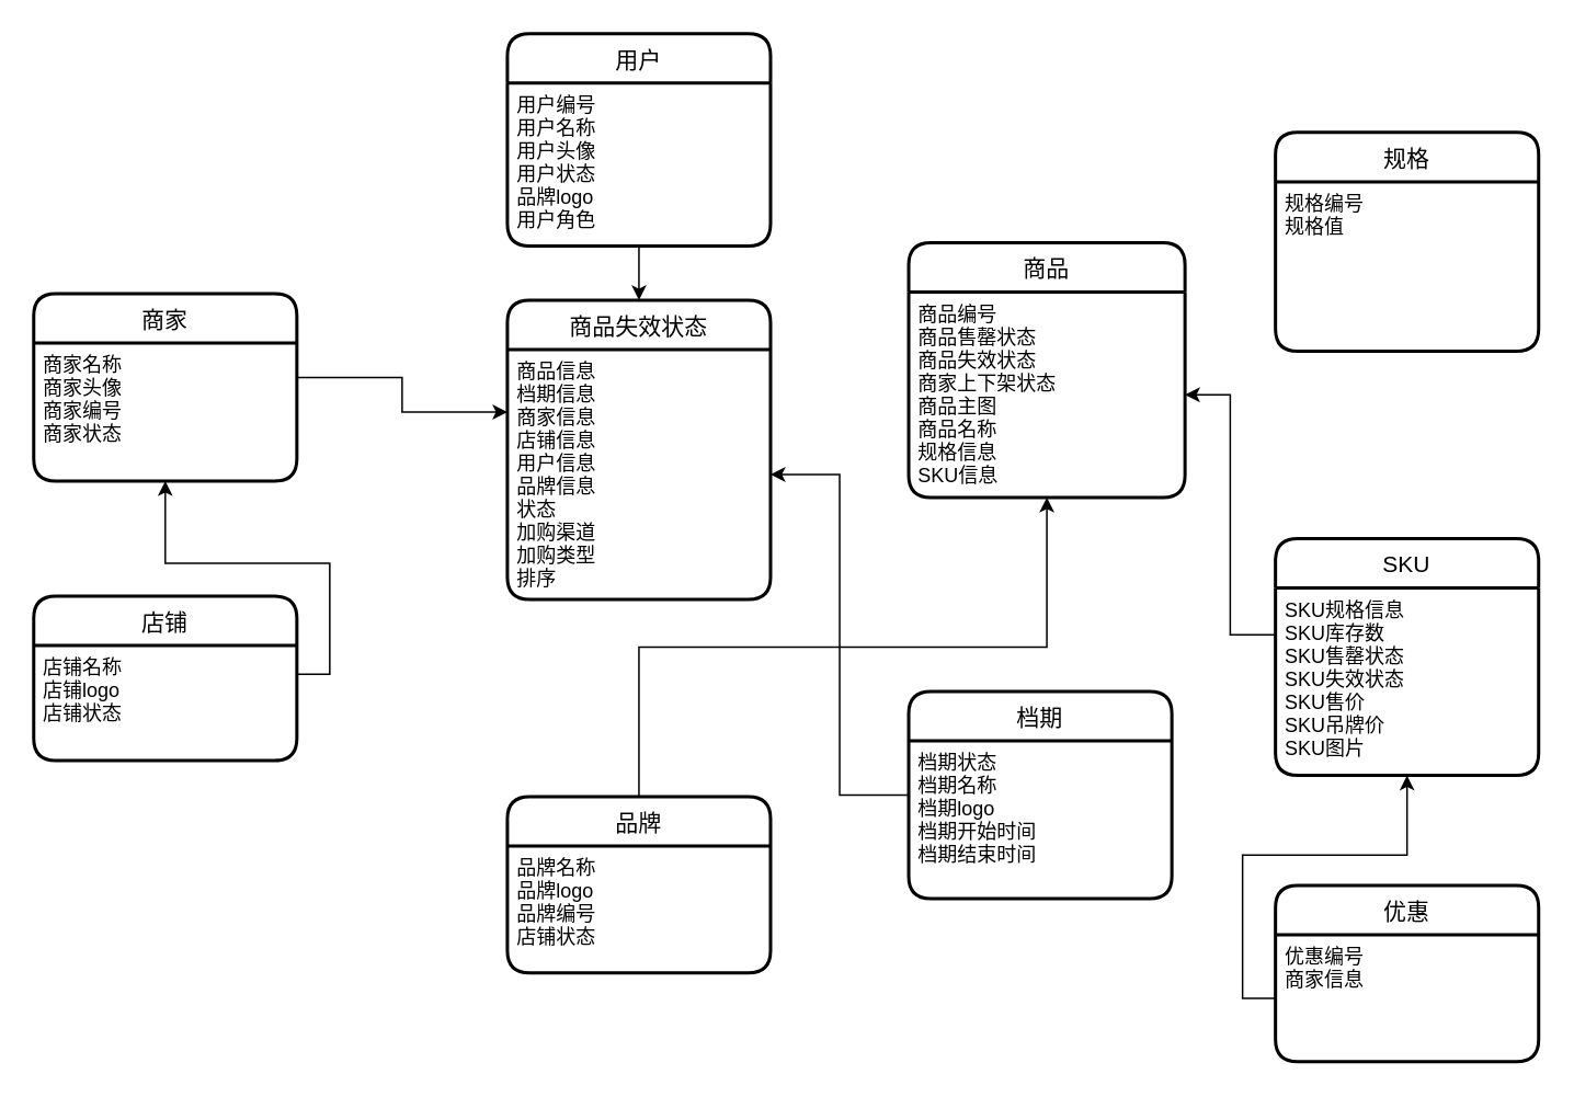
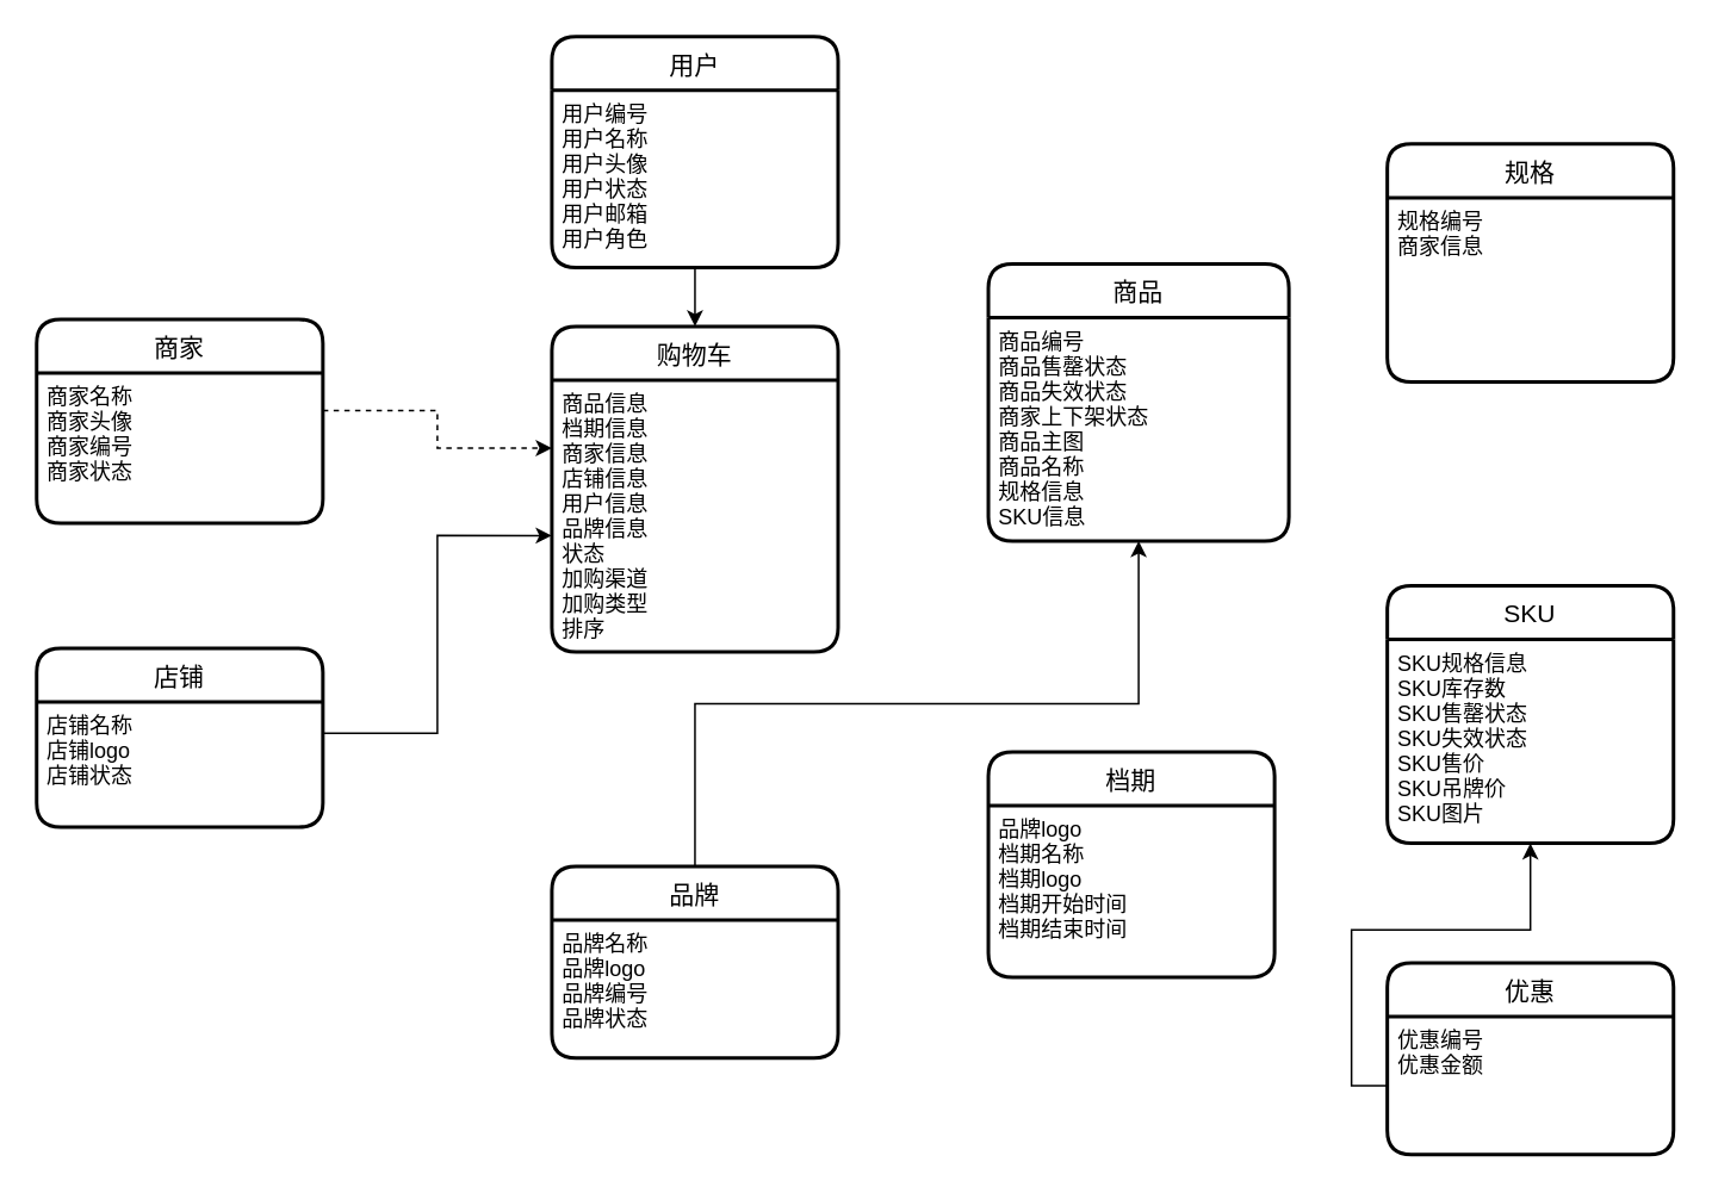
  <mxCell id="0" />
  <mxCell id="1" parent="0" />
- <mxCell id="2" value="商品失效状态" style="swimlane;childLayout=stackLayout;horizontal=1;startSize=30;horizontalStack=0;rounded=1;fontSize=14;fontStyle=0;strokeWidth=2;resizeParent=0;resizeLast=1;shadow=0;dashed=0;align=center;" vertex="1" parent="1"><mxGeometry x="308" y="182" width="160" height="182" as="geometry" /></mxCell>
+ <mxCell id="2" value="购物车" style="swimlane;childLayout=stackLayout;horizontal=1;startSize=30;horizontalStack=0;rounded=1;fontSize=14;fontStyle=0;strokeWidth=2;resizeParent=0;resizeLast=1;shadow=0;dashed=0;align=center;" vertex="1" parent="1"><mxGeometry x="308" y="182" width="160" height="182" as="geometry" /></mxCell>
  <mxCell id="3" value="商品信息&#10;档期信息&#10;商家信息&#10;店铺信息&#10;用户信息&#10;品牌信息&#10;状态&#10;加购渠道&#10;加购类型&#10;排序" style="align=left;strokeColor=none;fillColor=none;spacingLeft=4;fontSize=12;verticalAlign=top;resizable=0;rotatable=0;part=1;" vertex="1" parent="2"><mxGeometry y="30" width="160" height="152" as="geometry" /></mxCell>
  <mxCell id="4" value="商品" style="swimlane;childLayout=stackLayout;horizontal=1;startSize=30;horizontalStack=0;rounded=1;fontSize=14;fontStyle=0;strokeWidth=2;resizeParent=0;resizeLast=1;shadow=0;dashed=0;align=center;" vertex="1" parent="1"><mxGeometry x="552" y="147" width="168" height="155" as="geometry" /></mxCell>
  <mxCell id="5" value="商品编号&#10;商品售罄状态&#10;商品失效状态&#10;商家上下架状态&#10;商品主图&#10;商品名称&#10;规格信息&#10;SKU信息" style="align=left;strokeColor=none;fillColor=none;spacingLeft=4;fontSize=12;verticalAlign=top;resizable=0;rotatable=0;part=1;" vertex="1" parent="4"><mxGeometry y="30" width="168" height="125" as="geometry" /></mxCell>
- <mxCell id="6" style="edgeStyle=orthogonalEdgeStyle;rounded=0;orthogonalLoop=1;jettySize=auto;html=1;exitX=0;exitY=0.5;exitDx=0;exitDy=0;entryX=1;entryY=0.5;entryDx=0;entryDy=0;" edge="1" parent="1" source="7" target="3"><mxGeometry relative="1" as="geometry" /></mxCell>
  <mxCell id="7" value="档期" style="swimlane;childLayout=stackLayout;horizontal=1;startSize=30;horizontalStack=0;rounded=1;fontSize=14;fontStyle=0;strokeWidth=2;resizeParent=0;resizeLast=1;shadow=0;dashed=0;align=center;" vertex="1" parent="1"><mxGeometry x="552" y="420" width="160" height="126" as="geometry" /></mxCell>
- <mxCell id="8" value="档期状态&#10;档期名称&#10;档期logo&#10;档期开始时间&#10;档期结束时间" style="align=left;strokeColor=none;fillColor=none;spacingLeft=4;fontSize=12;verticalAlign=top;resizable=0;rotatable=0;part=1;" vertex="1" parent="7"><mxGeometry y="30" width="160" height="96" as="geometry" /></mxCell>
+ <mxCell id="8" value="品牌logo&#10;档期名称&#10;档期logo&#10;档期开始时间&#10;档期结束时间" style="align=left;strokeColor=none;fillColor=none;spacingLeft=4;fontSize=12;verticalAlign=top;resizable=0;rotatable=0;part=1;" vertex="1" parent="7"><mxGeometry y="30" width="160" height="96" as="geometry" /></mxCell>
  <mxCell id="9" value="规格" style="swimlane;childLayout=stackLayout;horizontal=1;startSize=30;horizontalStack=0;rounded=1;fontSize=14;fontStyle=0;strokeWidth=2;resizeParent=0;resizeLast=1;shadow=0;dashed=0;align=center;" vertex="1" parent="1"><mxGeometry x="775" y="80" width="160" height="133" as="geometry" /></mxCell>
- <mxCell id="10" value="规格编号&#10;规格值" style="align=left;strokeColor=none;fillColor=none;spacingLeft=4;fontSize=12;verticalAlign=top;resizable=0;rotatable=0;part=1;" vertex="1" parent="9"><mxGeometry y="30" width="160" height="103" as="geometry" /></mxCell>
+ <mxCell id="10" value="规格编号&#10;商家信息" style="align=left;strokeColor=none;fillColor=none;spacingLeft=4;fontSize=12;verticalAlign=top;resizable=0;rotatable=0;part=1;" vertex="1" parent="9"><mxGeometry y="30" width="160" height="103" as="geometry" /></mxCell>
  <mxCell id="11" value="SKU" style="swimlane;childLayout=stackLayout;horizontal=1;startSize=30;horizontalStack=0;rounded=1;fontSize=14;fontStyle=0;strokeWidth=2;resizeParent=0;resizeLast=1;shadow=0;dashed=0;align=center;" vertex="1" parent="1"><mxGeometry x="775" y="327" width="160" height="144" as="geometry" /></mxCell>
  <mxCell id="12" value="SKU规格信息&#10;SKU库存数&#10;SKU售罄状态&#10;SKU失效状态&#10;SKU售价&#10;SKU吊牌价&#10;SKU图片" style="align=left;strokeColor=none;fillColor=none;spacingLeft=4;fontSize=12;verticalAlign=top;resizable=0;rotatable=0;part=1;" vertex="1" parent="11"><mxGeometry y="30" width="160" height="114" as="geometry" /></mxCell>
  <mxCell id="13" value="商家" style="swimlane;childLayout=stackLayout;horizontal=1;startSize=30;horizontalStack=0;rounded=1;fontSize=14;fontStyle=0;strokeWidth=2;resizeParent=0;resizeLast=1;shadow=0;dashed=0;align=center;" vertex="1" parent="1"><mxGeometry x="20" y="178" width="160" height="114" as="geometry" /></mxCell>
  <mxCell id="14" value="商家名称&#10;商家头像&#10;商家编号&#10;商家状态" style="align=left;strokeColor=none;fillColor=none;spacingLeft=4;fontSize=12;verticalAlign=top;resizable=0;rotatable=0;part=1;" vertex="1" parent="13"><mxGeometry y="30" width="160" height="84" as="geometry" /></mxCell>
  <mxCell id="15" value="店铺" style="swimlane;childLayout=stackLayout;horizontal=1;startSize=30;horizontalStack=0;rounded=1;fontSize=14;fontStyle=0;strokeWidth=2;resizeParent=0;resizeLast=1;shadow=0;dashed=0;align=center;" vertex="1" parent="1"><mxGeometry x="20" y="362" width="160" height="100" as="geometry" /></mxCell>
  <mxCell id="16" value="店铺名称&#10;店铺logo&#10;店铺状态" style="align=left;strokeColor=none;fillColor=none;spacingLeft=4;fontSize=12;verticalAlign=top;resizable=0;rotatable=0;part=1;" vertex="1" parent="15"><mxGeometry y="30" width="160" height="70" as="geometry" /></mxCell>
  <mxCell id="17" style="edgeStyle=orthogonalEdgeStyle;rounded=0;orthogonalLoop=1;jettySize=auto;html=1;exitX=0.5;exitY=0;exitDx=0;exitDy=0;" edge="1" parent="1" source="18" target="5"><mxGeometry relative="1" as="geometry" /></mxCell>
  <mxCell id="18" value="品牌" style="swimlane;childLayout=stackLayout;horizontal=1;startSize=30;horizontalStack=0;rounded=1;fontSize=14;fontStyle=0;strokeWidth=2;resizeParent=0;resizeLast=1;shadow=0;dashed=0;align=center;" vertex="1" parent="1"><mxGeometry x="308" y="484" width="160" height="107" as="geometry" /></mxCell>
- <mxCell id="19" value="品牌名称&#10;品牌logo&#10;品牌编号&#10;店铺状态" style="align=left;strokeColor=none;fillColor=none;spacingLeft=4;fontSize=12;verticalAlign=top;resizable=0;rotatable=0;part=1;" vertex="1" parent="18"><mxGeometry y="30" width="160" height="77" as="geometry" /></mxCell>
+ <mxCell id="19" value="品牌名称&#10;品牌logo&#10;品牌编号&#10;品牌状态" style="align=left;strokeColor=none;fillColor=none;spacingLeft=4;fontSize=12;verticalAlign=top;resizable=0;rotatable=0;part=1;" vertex="1" parent="18"><mxGeometry y="30" width="160" height="77" as="geometry" /></mxCell>
  <mxCell id="20" value="用户" style="swimlane;childLayout=stackLayout;horizontal=1;startSize=30;horizontalStack=0;rounded=1;fontSize=14;fontStyle=0;strokeWidth=2;resizeParent=0;resizeLast=1;shadow=0;dashed=0;align=center;" vertex="1" parent="1"><mxGeometry x="308" width="160" height="129" as="geometry" y="20" /></mxCell>
- <mxCell id="21" value="用户编号&#10;用户名称&#10;用户头像&#10;用户状态&#10;品牌logo&#10;用户角色" style="align=left;strokeColor=none;fillColor=none;spacingLeft=4;fontSize=12;verticalAlign=top;resizable=0;rotatable=0;part=1;" vertex="1" parent="20"><mxGeometry y="30" width="160" height="99" as="geometry" /></mxCell>
- <mxCell id="22" style="edgeStyle=orthogonalEdgeStyle;rounded=0;orthogonalLoop=1;jettySize=auto;html=1;exitX=1;exitY=0.25;exitDx=0;exitDy=0;entryX=0;entryY=0.25;entryDx=0;entryDy=0;" edge="1" parent="1" source="14" target="3"><mxGeometry relative="1" as="geometry" /></mxCell>
- <mxCell id="23" style="edgeStyle=orthogonalEdgeStyle;rounded=0;orthogonalLoop=1;jettySize=auto;html=1;exitX=1;exitY=0.25;exitDx=0;exitDy=0;" edge="1" parent="1" source="16" target="14"><mxGeometry relative="1" as="geometry" /></mxCell>
+ <mxCell id="21" value="用户编号&#10;用户名称&#10;用户头像&#10;用户状态&#10;用户邮箱&#10;用户角色" style="align=left;strokeColor=none;fillColor=none;spacingLeft=4;fontSize=12;verticalAlign=top;resizable=0;rotatable=0;part=1;" vertex="1" parent="20"><mxGeometry y="30" width="160" height="99" as="geometry" /></mxCell>
+ <mxCell id="22" style="edgeStyle=orthogonalEdgeStyle;rounded=0;orthogonalLoop=1;jettySize=auto;html=1;exitX=1;exitY=0.25;exitDx=0;exitDy=0;entryX=0;entryY=0.25;entryDx=0;entryDy=0;dashed=1;" edge="1" parent="1" source="14" target="3"><mxGeometry relative="1" as="geometry" /></mxCell>
+ <mxCell id="23" style="edgeStyle=orthogonalEdgeStyle;rounded=0;orthogonalLoop=1;jettySize=auto;html=1;exitX=1;exitY=0.25;exitDx=0;exitDy=0;entryX=0;entryY=0.572;entryDx=0;entryDy=0;entryPerimeter=0;" edge="1" parent="1" source="16" target="3"><mxGeometry relative="1" as="geometry" /></mxCell>
  <mxCell id="24" style="edgeStyle=orthogonalEdgeStyle;rounded=0;orthogonalLoop=1;jettySize=auto;html=1;exitX=0.5;exitY=1;exitDx=0;exitDy=0;" edge="1" parent="1" source="21" target="2"><mxGeometry relative="1" as="geometry" /></mxCell>
- <mxCell id="25" style="edgeStyle=orthogonalEdgeStyle;rounded=0;orthogonalLoop=1;jettySize=auto;html=1;exitX=0;exitY=0.25;exitDx=0;exitDy=0;entryX=1;entryY=0.5;entryDx=0;entryDy=0;" edge="1" parent="1" source="12" target="5"><mxGeometry relative="1" as="geometry" /></mxCell>
  <mxCell id="26" value="优惠" style="swimlane;childLayout=stackLayout;horizontal=1;startSize=30;horizontalStack=0;rounded=1;fontSize=14;fontStyle=0;strokeWidth=2;resizeParent=0;resizeLast=1;shadow=0;dashed=0;align=center;" vertex="1" parent="1"><mxGeometry x="775" y="538" width="160" height="107" as="geometry" /></mxCell>
- <mxCell id="27" value="优惠编号&#10;商家信息" style="align=left;strokeColor=none;fillColor=none;spacingLeft=4;fontSize=12;verticalAlign=top;resizable=0;rotatable=0;part=1;" vertex="1" parent="26"><mxGeometry y="30" width="160" height="77" as="geometry" /></mxCell>
+ <mxCell id="27" value="优惠编号&#10;优惠金额" style="align=left;strokeColor=none;fillColor=none;spacingLeft=4;fontSize=12;verticalAlign=top;resizable=0;rotatable=0;part=1;" vertex="1" parent="26"><mxGeometry y="30" width="160" height="77" as="geometry" /></mxCell>
  <mxCell id="28" style="edgeStyle=orthogonalEdgeStyle;rounded=0;orthogonalLoop=1;jettySize=auto;html=1;exitX=0;exitY=0.5;exitDx=0;exitDy=0;" edge="1" parent="1" source="27" target="12"><mxGeometry relative="1" as="geometry" /></mxCell>
